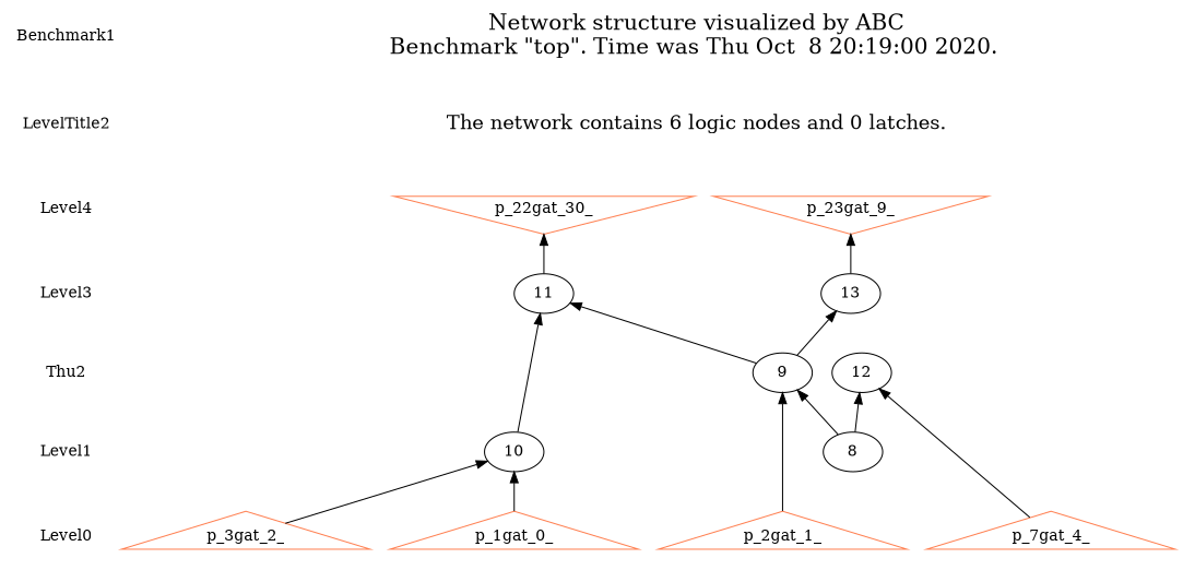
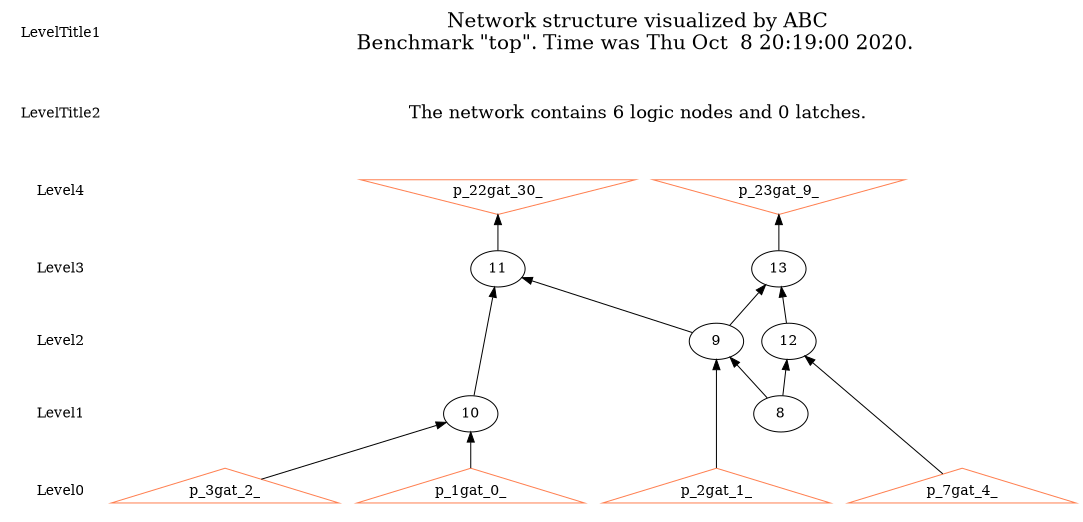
  digraph {
    node [shape=plaintext]
    edge [dir=back style=solid]
-   LevelTitle1 [label=Benchmark1]
+   LevelTitle1
    LevelTitle2
    Level4
    Level3
-   Level2 [label=Thu2]
+   Level2
    Level1
    Level0
    n8 [fontname="Times-Roman" fontsize=20 label="Network structure visualized by ABC\nBenchmark \"top\". Time was Thu Oct  8 20:19:00 2020. "]
    n9 [fontname="Times-Roman" fontsize=18 label="The network contains 6 logic nodes and 0 latches.\n"]
    n10 [color=coral fillcolor=coral label=p_22gat_30_ shape=invtriangle]
    n11 [color=coral fillcolor=coral label=p_23gat_9_ shape=invtriangle]
    n12 [label="11\n" shape=ellipse]
    n13 [label="13\n" shape=ellipse]
    n14 [label="9\n" shape=ellipse]
    n15 [label="12\n" shape=ellipse]
    n16 [label="8\n" shape=ellipse]
    n17 [label="10\n" shape=ellipse]
    n18 [color=coral fillcolor=coral label=p_1gat_0_ shape=triangle]
    n19 [color=coral fillcolor=coral label=p_7gat_4_ shape=triangle]
    n20 [color=coral fillcolor=coral label=p_2gat_1_ shape=triangle]
    n21 [color=coral fillcolor=coral label=p_3gat_2_ shape=triangle]
    subgraph sub_1 {
      LevelTitle1
      LevelTitle2
      Level4
      Level3
      Level2
      Level1
      Level0
    }
    subgraph sub_2 {
      rank=same
      LevelTitle1
      n8
    }
    subgraph sub_3 {
      rank=same
      LevelTitle2
      n9
    }
    subgraph sub_4 {
      rank=same
      Level4
      n10
      n11
    }
    subgraph sub_5 {
      rank=same
      Level3
      n12
      n13
    }
    subgraph sub_6 {
      rank=same
      Level2
      n14
      n15
    }
    subgraph sub_7 {
      rank=same
      Level1
      n16
      n17
    }
    subgraph sub_8 {
      rank=same
      Level0
      n18
      n19
      n20
      n21
    }
    LevelTitle1 -> LevelTitle2 [style=invis]
    LevelTitle2 -> Level4 [style=invis]
    Level4 -> Level3 [style=invis]
    Level3 -> Level2 [style=invis]
    Level2 -> Level1 [style=invis]
    Level1 -> Level0 [style=invis]
    n8 -> n9 [style=invis]
    n9 -> n10 [style=invis]
    n9 -> n11 [style=invis]
    n10 -> n11 [style=invis]
    n10 -> n12
    n11 -> n13
    n12 -> n14
    n12 -> n17
    n13 -> n14
+   n13 -> n15
    n14 -> n16
    n14 -> n20
    n15 -> n16
    n15 -> n19
    n17 -> n18
    n17 -> n21
  }
